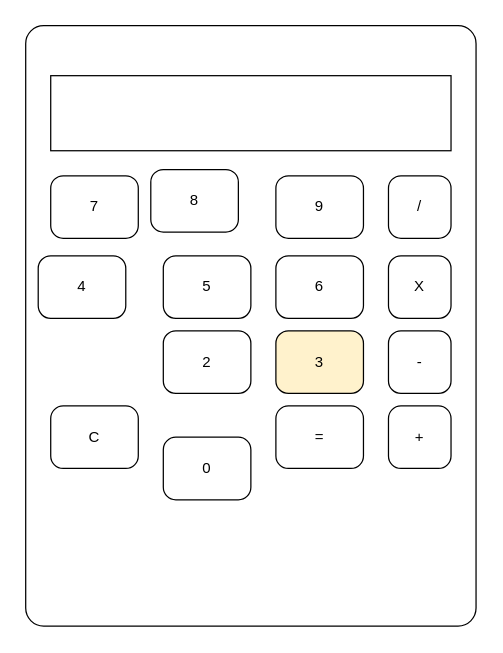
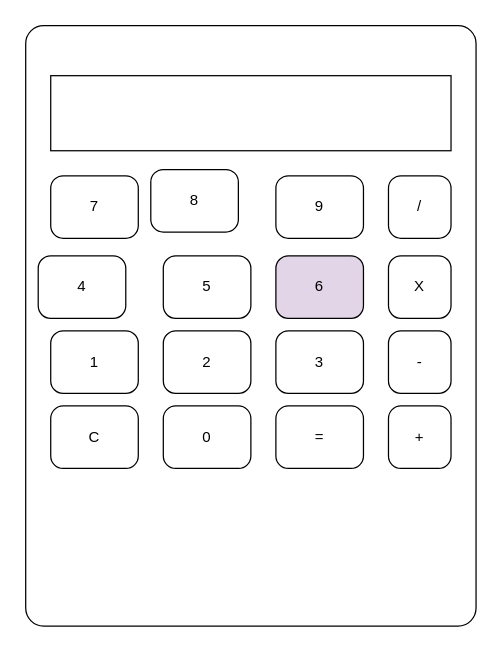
  <mxCell id="0" />
  <mxCell id="1" parent="0" />
  <mxCell id="2" value="" style="rounded=1;whiteSpace=wrap;html=1;shadow=0;glass=0;gradientColor=none;arcSize=4;movable=0;resizable=0;rotatable=0;deletable=0;editable=0;locked=1;connectable=0;" vertex="1" parent="1"><mxGeometry x="20" y="20" width="360" height="480" as="geometry" /></mxCell>
  <mxCell id="3" value="" style="rounded=0;whiteSpace=wrap;html=1;" vertex="1" parent="1"><mxGeometry x="40" y="60" width="320" height="60" as="geometry" /></mxCell>
  <mxCell id="4" value="7" style="rounded=1;whiteSpace=wrap;html=1;arcSize=20;" vertex="1" parent="1"><mxGeometry x="40" y="140" width="70" height="50" as="geometry" /></mxCell>
  <mxCell id="5" value="8" style="rounded=1;whiteSpace=wrap;html=1;arcSize=20;" vertex="1" parent="1"><mxGeometry x="120" y="135" width="70" height="50" as="geometry" /></mxCell>
  <mxCell id="6" value="9" style="rounded=1;whiteSpace=wrap;html=1;arcSize=20;" vertex="1" parent="1"><mxGeometry x="220" y="140" width="70" height="50" as="geometry" /></mxCell>
  <mxCell id="7" value="4" style="rounded=1;whiteSpace=wrap;html=1;arcSize=20;" vertex="1" parent="1"><mxGeometry x="30" y="204" width="70" height="50" as="geometry" /></mxCell>
  <mxCell id="8" value="5" style="rounded=1;whiteSpace=wrap;html=1;arcSize=20;" vertex="1" parent="1"><mxGeometry x="130" y="204" width="70" height="50" as="geometry" /></mxCell>
- <mxCell id="9" value="6" style="rounded=1;whiteSpace=wrap;html=1;arcSize=20;" vertex="1" parent="1"><mxGeometry x="220" y="204" width="70" height="50" as="geometry" /></mxCell>
+ <mxCell id="9" value="6" style="rounded=1;whiteSpace=wrap;html=1;arcSize=20;fillColor=#e1d5e7;" vertex="1" parent="1"><mxGeometry x="220" y="204" width="70" height="50" as="geometry" /></mxCell>
+ <mxCell id="10" value="1" style="rounded=1;whiteSpace=wrap;html=1;arcSize=20;" vertex="1" parent="1"><mxGeometry x="40" y="264" width="70" height="50" as="geometry" /></mxCell>
  <mxCell id="11" value="2" style="rounded=1;whiteSpace=wrap;html=1;arcSize=20;" vertex="1" parent="1"><mxGeometry x="130" y="264" width="70" height="50" as="geometry" /></mxCell>
- <mxCell id="12" value="3" style="rounded=1;whiteSpace=wrap;html=1;arcSize=20;fillColor=#fff2cc;" vertex="1" parent="1"><mxGeometry x="220" y="264" width="70" height="50" as="geometry" /></mxCell>
- <mxCell id="13" value="0" style="rounded=1;whiteSpace=wrap;html=1;arcSize=20;" vertex="1" parent="1"><mxGeometry x="130" y="349" width="70" height="50" as="geometry" /></mxCell>
+ <mxCell id="12" value="3" style="rounded=1;whiteSpace=wrap;html=1;arcSize=20;" vertex="1" parent="1"><mxGeometry x="220" y="264" width="70" height="50" as="geometry" /></mxCell>
+ <mxCell id="13" value="0" style="rounded=1;whiteSpace=wrap;html=1;arcSize=20;" vertex="1" parent="1"><mxGeometry x="130" y="324" width="70" height="50" as="geometry" /></mxCell>
  <mxCell id="14" value="/" style="rounded=1;whiteSpace=wrap;html=1;arcSize=20;" vertex="1" parent="1"><mxGeometry x="310" y="140" width="50" height="50" as="geometry" /></mxCell>
  <mxCell id="15" value="X" style="rounded=1;whiteSpace=wrap;html=1;arcSize=20;" vertex="1" parent="1"><mxGeometry x="310" y="204" width="50" height="50" as="geometry" /></mxCell>
  <mxCell id="16" value="-" style="rounded=1;whiteSpace=wrap;html=1;arcSize=20;" vertex="1" parent="1"><mxGeometry x="310" y="264" width="50" height="50" as="geometry" /></mxCell>
  <mxCell id="17" value="+" style="rounded=1;whiteSpace=wrap;html=1;arcSize=20;" vertex="1" parent="1"><mxGeometry x="310" y="324" width="50" height="50" as="geometry" /></mxCell>
  <mxCell id="18" value="=" style="rounded=1;whiteSpace=wrap;html=1;arcSize=20;" vertex="1" parent="1"><mxGeometry x="220" y="324" width="70" height="50" as="geometry" /></mxCell>
  <mxCell id="19" value="C" style="rounded=1;whiteSpace=wrap;html=1;arcSize=20;" vertex="1" parent="1"><mxGeometry x="40" y="324" width="70" height="50" as="geometry" /></mxCell>
